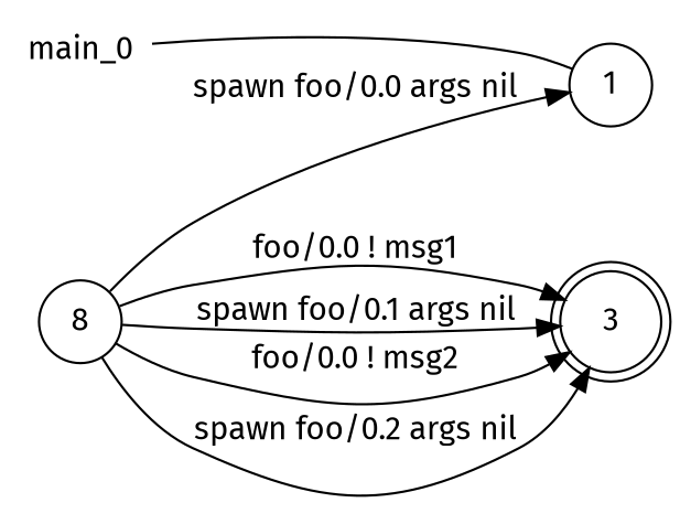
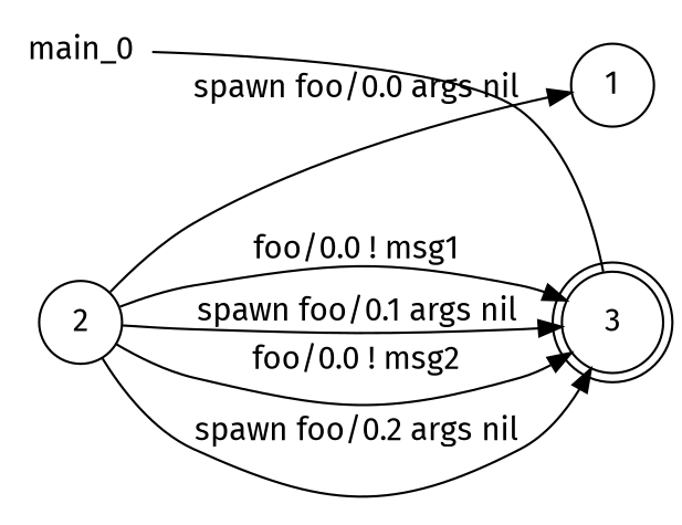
  digraph {
    fontname="Fira Sans"
    rankdir=LR
    node [fontname="Fira Sans" shape=circle]
    edge [fontname="Fira Sans"]
    n1 [label=main_0 shape=plaintext]
    n2 [label=1]
-   n3 [label=8]
+   n3 [label=2]
    n4 [label=3 shape=doublecircle]
-   n1 -> n2 [arrowhead=none]
+   n1 -> n4 [arrowhead=none]
    n3 -> n2 [label="spawn foo/0.0 args nil"]
    n3 -> n4 [label="foo/0.0 ! msg1"]
    n3 -> n4 [label="spawn foo/0.1 args nil"]
    n3 -> n4 [label="foo/0.0 ! msg2"]
    n3 -> n4 [label="spawn foo/0.2 args nil"]
  }
